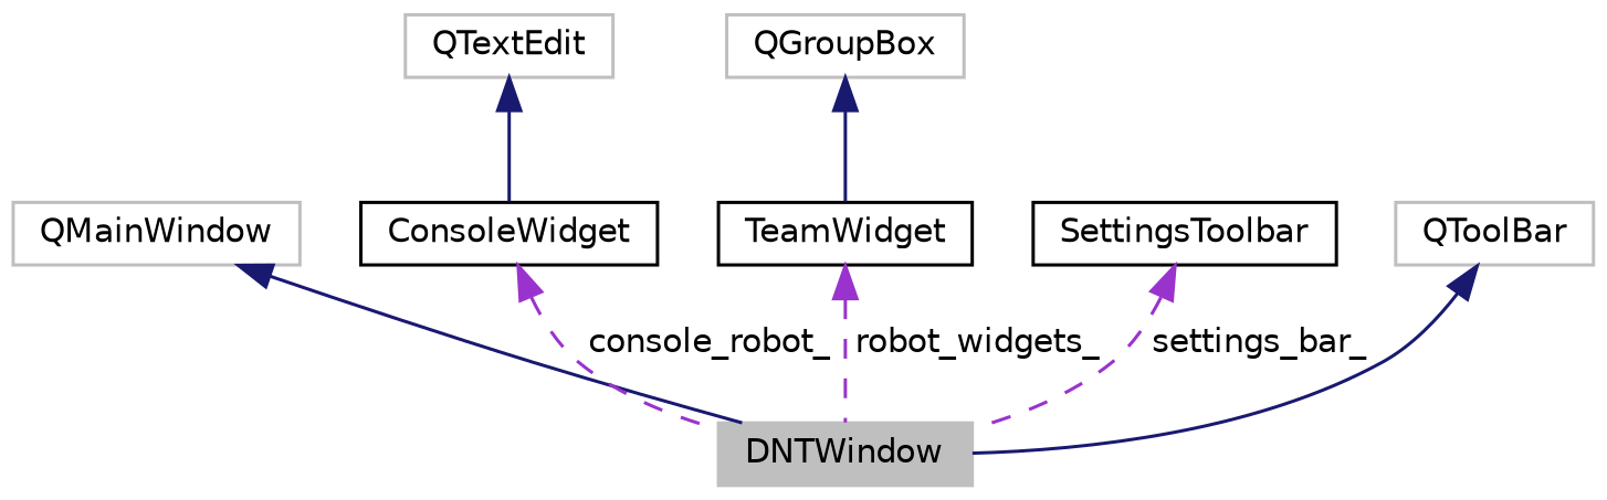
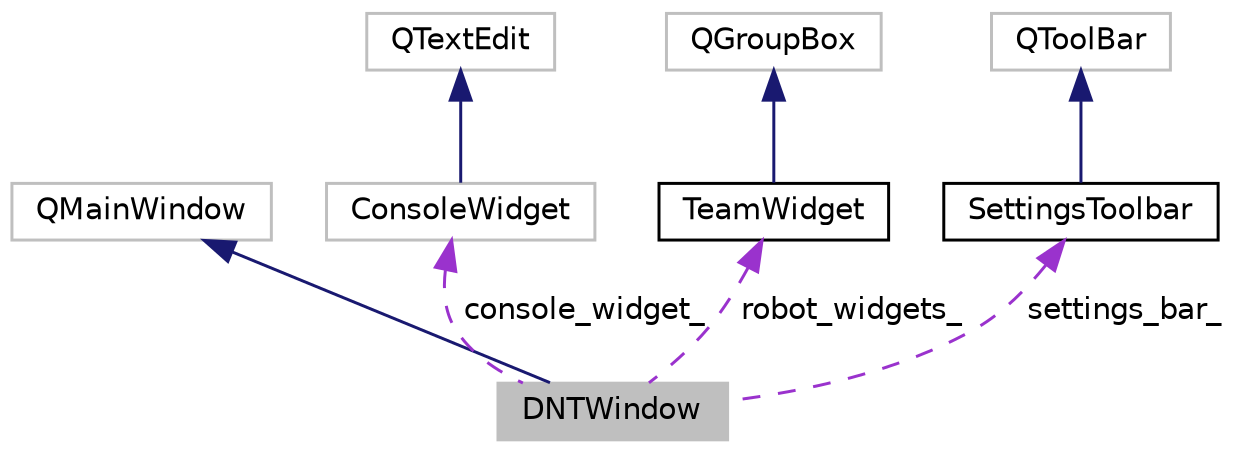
  digraph {
    node [color=grey75 fillcolor=white fontname=Helvetica fontsize=10 shape=record style=filled]
    edge [color=midnightblue dir=back fontname=Helvetica fontsize=10 labelfontname=Helvetica labelfontsize=10 style=solid]
    n1 [fillcolor=grey75 fontcolor=black height=0.2 label=DNTWindow width=0.4]
    n2 [height=0.2 label=QMainWindow width=0.4]
-   n3 [color=black height=0.2 label=ConsoleWidget width=0.4]
+   n3 [height=0.2 label=ConsoleWidget width=0.4]
    n4 [height=0.2 label=QTextEdit width=0.4]
    n5 [color=black height=0.2 label=TeamWidget width=0.4]
    n6 [height=0.2 label=QGroupBox width=0.4]
    n7 [color=black height=0.2 label=SettingsToolbar width=0.4]
    n8 [height=0.2 label=QToolBar width=0.4]
    n2 -> n1
-   n3 -> n1 [color=darkorchid3 label=" console_robot_" style=dashed]
+   n3 -> n1 [color=darkorchid3 label=" console_widget_" style=dashed]
    n4 -> n3
    n5 -> n1 [color=darkorchid3 label=" robot_widgets_" style=dashed]
    n6 -> n5
    n7 -> n1 [color=darkorchid3 label=" settings_bar_" style=dashed]
-   n8 -> n1
+   n8 -> n7
  }
